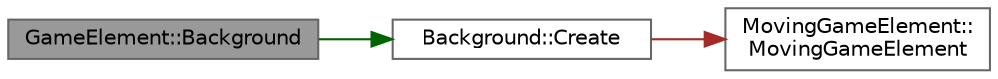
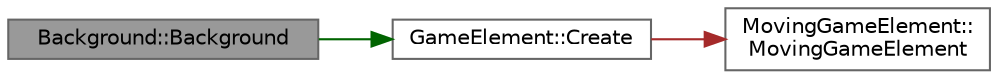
  digraph {
    rankdir=LR
    node [color=grey40 fillcolor=white fontname=Helvetica fontsize=10 shape=box style=filled]
    edge [fontname=Helvetica fontsize=10 labelfontname=Helvetica labelfontsize=10 style=solid]
-   n1 [color=gray40 fillcolor=grey60 fontcolor=black height=0.2 label="GameElement::Background" width=0.4]
-   n2 [height=0.2 label="Background::Create" width=0.4]
+   n1 [color=gray40 fillcolor=grey60 fontcolor=black height=0.2 label="Background::Background" width=0.4]
+   n2 [height=0.2 label="GameElement::Create" width=0.4]
    n3 [height=0.2 label="MovingGameElement::\lMovingGameElement" width=0.4]
    n1 -> n2 [color=darkgreen]
    n2 -> n3 [color=brown]
  }
